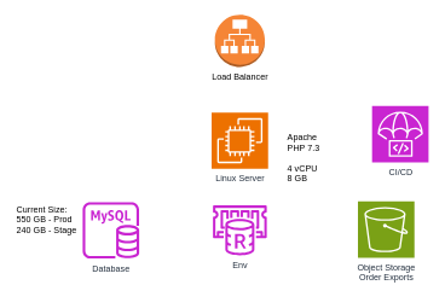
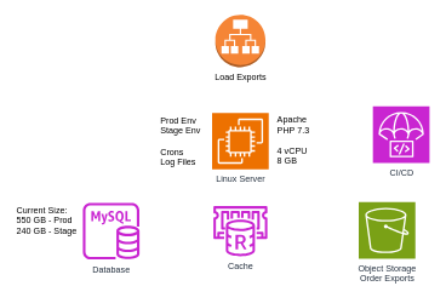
  <mxCell id="0" />
  <mxCell id="1" parent="0" />
  <mxCell id="2" value="Linux Server" style="sketch=0;points=[[0,0,0],[0.25,0,0],[0.5,0,0],[0.75,0,0],[1,0,0],[0,1,0],[0.25,1,0],[0.5,1,0],[0.75,1,0],[1,1,0],[0,0.25,0],[0,0.5,0],[0,0.75,0],[1,0.25,0],[1,0.5,0],[1,0.75,0]];outlineConnect=0;fontColor=#232F3E;fillColor=#ED7100;strokeColor=#ffffff;dashed=0;verticalLabelPosition=bottom;verticalAlign=top;align=center;html=1;fontSize=12;fontStyle=0;aspect=fixed;shape=mxgraph.aws4.resourceIcon;resIcon=mxgraph.aws4.ec2;" vertex="1" parent="1"><mxGeometry x="291" y="155" width="78" height="78" as="geometry" /></mxCell>
- <mxCell id="3" value="&lt;span style=&quot;background-color: transparent; color: light-dark(rgb(0, 0, 0), rgb(255, 255, 255));&quot;&gt;Apache&amp;nbsp;&lt;/span&gt;&lt;div&gt;PHP 7.3&lt;/div&gt;&lt;div&gt;&lt;br&gt;&lt;/div&gt;&lt;div&gt;4 vCPU&lt;/div&gt;&lt;div&gt;8 GB&lt;/div&gt;&lt;div&gt;&lt;br&gt;&lt;/div&gt;" style="text;html=1;align=left;verticalAlign=middle;whiteSpace=wrap;rounded=0;" vertex="1" parent="1"><mxGeometry x="394" y="174" width="56" height="101" as="geometry" /></mxCell>
+ <mxCell id="3" value="&lt;span style=&quot;background-color: transparent; color: light-dark(rgb(0, 0, 0), rgb(255, 255, 255));&quot;&gt;Apache&amp;nbsp;&lt;/span&gt;&lt;div&gt;PHP 7.3&lt;/div&gt;&lt;div&gt;&lt;br&gt;&lt;/div&gt;&lt;div&gt;4 vCPU&lt;/div&gt;&lt;div&gt;8 GB&lt;/div&gt;&lt;div&gt;&lt;br&gt;&lt;/div&gt;" style="text;html=1;align=left;verticalAlign=middle;whiteSpace=wrap;rounded=0;" vertex="1" parent="1"><mxGeometry x="379" y="149" width="56" height="101" as="geometry" /></mxCell>
  <mxCell id="4" value="Database" style="sketch=0;outlineConnect=0;fontColor=#232F3E;gradientColor=none;fillColor=#C925D1;strokeColor=none;dashed=0;verticalLabelPosition=bottom;verticalAlign=top;align=center;html=1;fontSize=12;fontStyle=0;aspect=fixed;pointerEvents=1;shape=mxgraph.aws4.rds_mysql_instance;" vertex="1" parent="1"><mxGeometry x="113" y="279" width="78" height="78" as="geometry" /></mxCell>
- <mxCell id="5" value="Env" style="sketch=0;outlineConnect=0;fontColor=#232F3E;gradientColor=none;fillColor=#C925D1;strokeColor=none;dashed=0;verticalLabelPosition=bottom;verticalAlign=top;align=center;html=1;fontSize=12;fontStyle=0;aspect=fixed;pointerEvents=1;shape=mxgraph.aws4.elasticache_for_redis;" vertex="1" parent="1"><mxGeometry x="291" y="283.5" width="78" height="69" as="geometry" /></mxCell>
+ <mxCell id="5" value="Cache" style="sketch=0;outlineConnect=0;fontColor=#232F3E;gradientColor=none;fillColor=#C925D1;strokeColor=none;dashed=0;verticalLabelPosition=bottom;verticalAlign=top;align=center;html=1;fontSize=12;fontStyle=0;aspect=fixed;pointerEvents=1;shape=mxgraph.aws4.elasticache_for_redis;" vertex="1" parent="1"><mxGeometry x="291" y="283.5" width="78" height="69" as="geometry" /></mxCell>
  <mxCell id="6" value="Current Size: 550 GB - Prod&lt;div&gt;240 GB - Stage&lt;br&gt;&lt;div&gt;&lt;br&gt;&lt;div&gt;&lt;br&gt;&lt;/div&gt;&lt;/div&gt;&lt;/div&gt;" style="text;html=1;align=left;verticalAlign=middle;whiteSpace=wrap;rounded=0;" vertex="1" parent="1"><mxGeometry x="20" y="279" width="93" height="77" as="geometry" /></mxCell>
  <mxCell id="7" value="Object Storage&lt;div&gt;Order Exports&lt;/div&gt;" style="sketch=0;points=[[0,0,0],[0.25,0,0],[0.5,0,0],[0.75,0,0],[1,0,0],[0,1,0],[0.25,1,0],[0.5,1,0],[0.75,1,0],[1,1,0],[0,0.25,0],[0,0.5,0],[0,0.75,0],[1,0.25,0],[1,0.5,0],[1,0.75,0]];outlineConnect=0;fontColor=#232F3E;fillColor=#7AA116;strokeColor=#ffffff;dashed=0;verticalLabelPosition=bottom;verticalAlign=top;align=center;html=1;fontSize=12;fontStyle=0;aspect=fixed;shape=mxgraph.aws4.resourceIcon;resIcon=mxgraph.aws4.s3;" vertex="1" parent="1"><mxGeometry x="493" y="278" width="78" height="78" as="geometry" /></mxCell>
- <mxCell id="8" value="Load Balancer" style="outlineConnect=0;dashed=0;verticalLabelPosition=bottom;verticalAlign=top;align=center;html=1;shape=mxgraph.aws3.application_load_balancer;fillColor=#F58536;gradientColor=none;" vertex="1" parent="1"><mxGeometry x="295.5" y="20" width="69" height="72" as="geometry" /></mxCell>
+ <mxCell id="8" value="Load Exports" style="outlineConnect=0;dashed=0;verticalLabelPosition=bottom;verticalAlign=top;align=center;html=1;shape=mxgraph.aws3.application_load_balancer;fillColor=#F58536;gradientColor=none;" vertex="1" parent="1"><mxGeometry x="295.5" y="20" width="69" height="72" as="geometry" /></mxCell>
  <mxCell id="9" value="CI/CD" style="sketch=0;points=[[0,0,0],[0.25,0,0],[0.5,0,0],[0.75,0,0],[1,0,0],[0,1,0],[0.25,1,0],[0.5,1,0],[0.75,1,0],[1,1,0],[0,0.25,0],[0,0.5,0],[0,0.75,0],[1,0.25,0],[1,0.5,0],[1,0.75,0]];outlineConnect=0;fontColor=#232F3E;fillColor=#C925D1;strokeColor=#ffffff;dashed=0;verticalLabelPosition=bottom;verticalAlign=top;align=center;html=1;fontSize=12;fontStyle=0;aspect=fixed;shape=mxgraph.aws4.resourceIcon;resIcon=mxgraph.aws4.codedeploy;" vertex="1" parent="1"><mxGeometry x="512.5" y="146" width="78" height="78" as="geometry" /></mxCell>
+ <mxCell id="10" value="&lt;div&gt;Prod Env&lt;/div&gt;&lt;div&gt;Stage Env&lt;/div&gt;&lt;div&gt;&lt;br&gt;&lt;/div&gt;&lt;div&gt;Crons&lt;/div&gt;&lt;div&gt;Log Files&lt;/div&gt;" style="text;html=1;align=left;verticalAlign=middle;whiteSpace=wrap;rounded=0;" vertex="1" parent="1"><mxGeometry x="218" y="143.5" width="68" height="101" as="geometry" /></mxCell>
